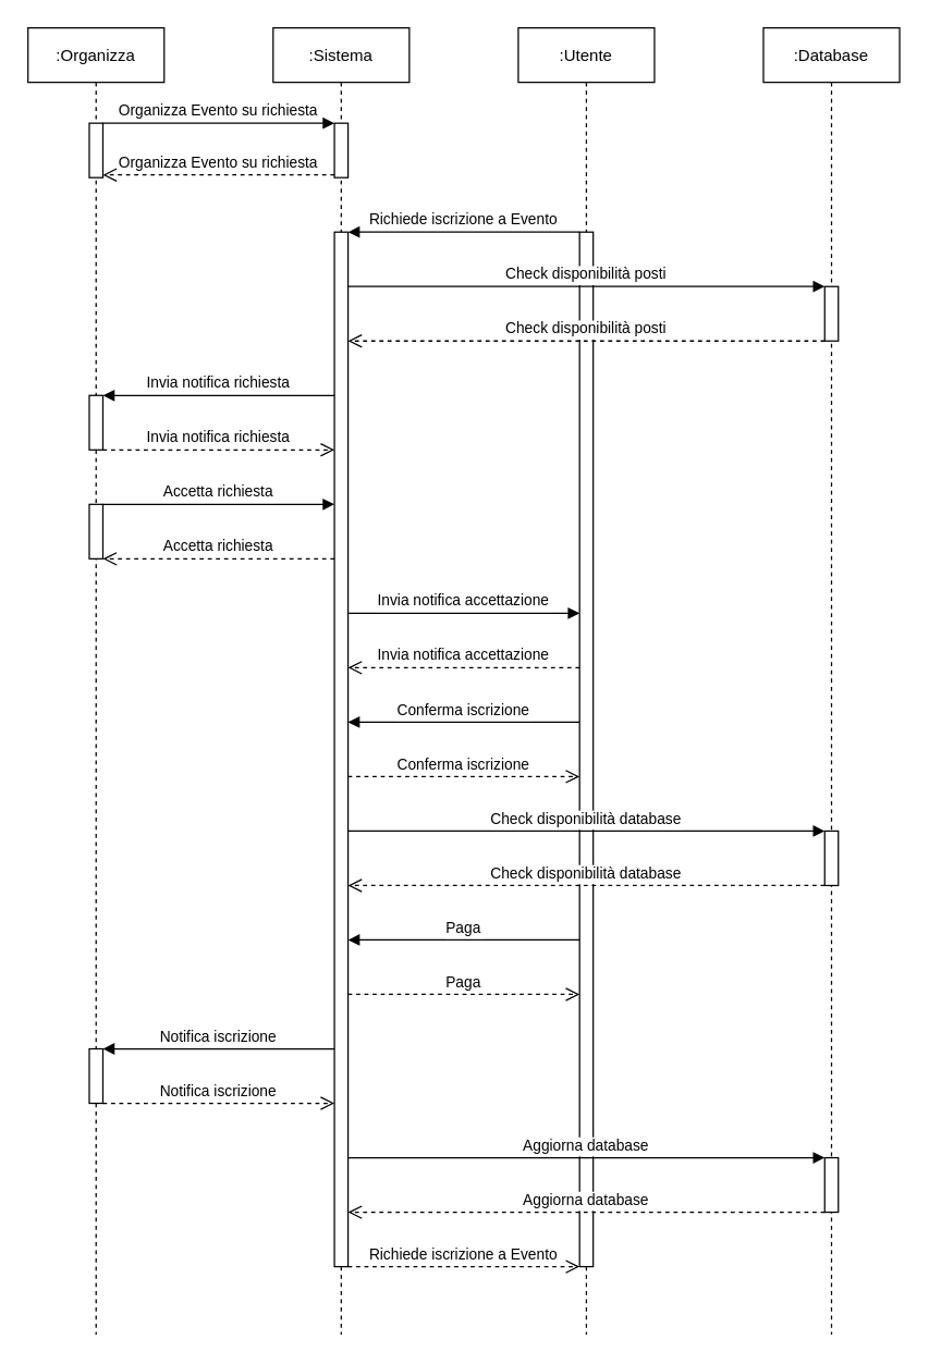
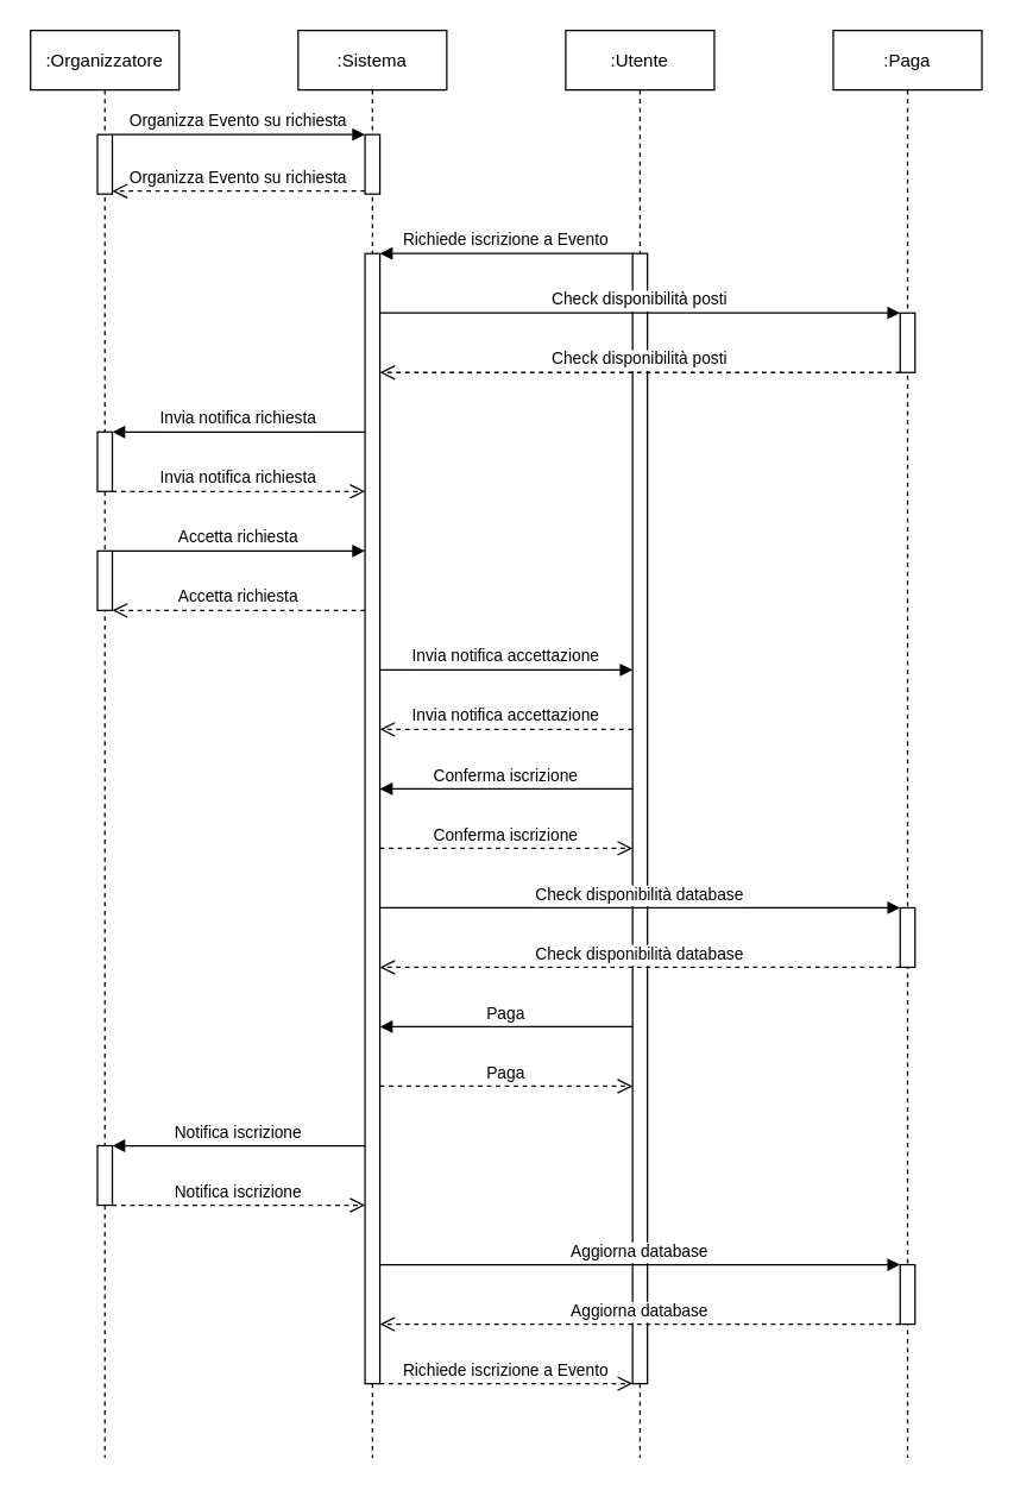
  <mxCell id="0" />
  <mxCell id="1" parent="0" />
- <mxCell id="2" value=":Organizza" style="shape=umlLifeline;perimeter=lifelinePerimeter;container=1;collapsible=0;recursiveResize=0;rounded=0;shadow=0;strokeWidth=1;" parent="1" vertex="1"><mxGeometry x="20" y="20" width="100" height="960" as="geometry" /></mxCell>
+ <mxCell id="2" value=":Organizzatore" style="shape=umlLifeline;perimeter=lifelinePerimeter;container=1;collapsible=0;recursiveResize=0;rounded=0;shadow=0;strokeWidth=1;" parent="1" vertex="1"><mxGeometry x="20" y="20" width="100" height="960" as="geometry" /></mxCell>
  <mxCell id="3" value="" style="points=[];perimeter=orthogonalPerimeter;rounded=0;shadow=0;strokeWidth=1;" parent="2" vertex="1"><mxGeometry x="45" y="70" width="10" height="40" as="geometry" /></mxCell>
  <mxCell id="4" value="" style="points=[];perimeter=orthogonalPerimeter;rounded=0;shadow=0;strokeWidth=1;" parent="2" vertex="1"><mxGeometry x="45" y="750" width="10" height="40" as="geometry" /></mxCell>
  <mxCell id="5" value="" style="points=[];perimeter=orthogonalPerimeter;rounded=0;shadow=0;strokeWidth=1;" vertex="1" parent="2"><mxGeometry x="45" y="270" width="10" height="40" as="geometry" /></mxCell>
  <mxCell id="6" value="" style="points=[];perimeter=orthogonalPerimeter;rounded=0;shadow=0;strokeWidth=1;" vertex="1" parent="2"><mxGeometry x="45" y="350" width="10" height="40" as="geometry" /></mxCell>
  <mxCell id="7" value="Notifica iscrizione" style="verticalAlign=bottom;endArrow=open;dashed=1;endSize=8;shadow=0;strokeWidth=1;" parent="2" edge="1"><mxGeometry relative="1" as="geometry"><mxPoint x="225" y="790" as="targetPoint" /><mxPoint x="55" y="790" as="sourcePoint" /></mxGeometry></mxCell>
  <mxCell id="8" value=":Sistema" style="shape=umlLifeline;perimeter=lifelinePerimeter;container=1;collapsible=0;recursiveResize=0;rounded=0;shadow=0;strokeWidth=1;" parent="1" vertex="1"><mxGeometry x="200" y="20" width="100" height="960" as="geometry" /></mxCell>
  <mxCell id="9" value="" style="points=[];perimeter=orthogonalPerimeter;rounded=0;shadow=0;strokeWidth=1;" parent="8" vertex="1"><mxGeometry x="45" y="70" width="10" height="40" as="geometry" /></mxCell>
  <mxCell id="10" value="" style="points=[];perimeter=orthogonalPerimeter;rounded=0;shadow=0;strokeWidth=1;" parent="8" vertex="1"><mxGeometry x="45" y="150" width="10" height="760" as="geometry" /></mxCell>
  <mxCell id="11" value="Organizza Evento su richiesta" style="verticalAlign=bottom;endArrow=open;dashed=1;endSize=8;exitX=0;exitY=0.95;shadow=0;strokeWidth=1;" parent="1" source="9" target="3" edge="1"><mxGeometry relative="1" as="geometry"><mxPoint x="175" y="176" as="targetPoint" /></mxGeometry></mxCell>
  <mxCell id="12" value="Organizza Evento su richiesta" style="verticalAlign=bottom;endArrow=block;entryX=0;entryY=0;shadow=0;strokeWidth=1;" parent="1" source="3" target="9" edge="1"><mxGeometry relative="1" as="geometry"><mxPoint x="175" y="100" as="sourcePoint" /></mxGeometry></mxCell>
  <mxCell id="13" value=":Utente" style="shape=umlLifeline;perimeter=lifelinePerimeter;container=1;collapsible=0;recursiveResize=0;rounded=0;shadow=0;strokeWidth=1;" parent="1" vertex="1"><mxGeometry x="380" y="20" width="100" height="960" as="geometry" /></mxCell>
  <mxCell id="14" value="" style="points=[];perimeter=orthogonalPerimeter;rounded=0;shadow=0;strokeWidth=1;" parent="13" vertex="1"><mxGeometry x="45" y="150" width="10" height="760" as="geometry" /></mxCell>
- <mxCell id="15" value=":Database" style="shape=umlLifeline;perimeter=lifelinePerimeter;container=1;collapsible=0;recursiveResize=0;rounded=0;shadow=0;strokeWidth=1;" parent="1" vertex="1"><mxGeometry x="560" y="20" width="100" height="960" as="geometry" /></mxCell>
+ <mxCell id="15" value=":Paga" style="shape=umlLifeline;perimeter=lifelinePerimeter;container=1;collapsible=0;recursiveResize=0;rounded=0;shadow=0;strokeWidth=1;" parent="1" vertex="1"><mxGeometry x="560" y="20" width="100" height="960" as="geometry" /></mxCell>
  <mxCell id="16" value="" style="points=[];perimeter=orthogonalPerimeter;rounded=0;shadow=0;strokeWidth=1;" parent="15" vertex="1"><mxGeometry x="45" y="590" width="10" height="40" as="geometry" /></mxCell>
  <mxCell id="17" value="" style="points=[];perimeter=orthogonalPerimeter;rounded=0;shadow=0;strokeWidth=1;" parent="15" vertex="1"><mxGeometry x="45" y="830" width="10" height="40" as="geometry" /></mxCell>
  <mxCell id="18" value="" style="points=[];perimeter=orthogonalPerimeter;rounded=0;shadow=0;strokeWidth=1;" vertex="1" parent="15"><mxGeometry x="45" y="190" width="10" height="40" as="geometry" /></mxCell>
  <mxCell id="19" value="Richiede iscrizione a Evento" style="verticalAlign=bottom;endArrow=block;shadow=0;strokeWidth=1;" parent="1" edge="1"><mxGeometry relative="1" as="geometry"><mxPoint x="425" y="170" as="sourcePoint" /><mxPoint x="255" y="170" as="targetPoint" /></mxGeometry></mxCell>
  <mxCell id="20" value="Check disponibilità database" style="verticalAlign=bottom;endArrow=block;shadow=0;strokeWidth=1;" parent="1" target="16" edge="1"><mxGeometry relative="1" as="geometry"><mxPoint x="255" y="610" as="sourcePoint" /><mxPoint x="425" y="610" as="targetPoint" /></mxGeometry></mxCell>
  <mxCell id="21" value="Check disponibilità database" style="verticalAlign=bottom;endArrow=open;dashed=1;endSize=8;shadow=0;strokeWidth=1;" parent="1" edge="1"><mxGeometry relative="1" as="geometry"><mxPoint x="255" y="650" as="targetPoint" /><mxPoint x="605" y="650" as="sourcePoint" /></mxGeometry></mxCell>
  <mxCell id="22" value="Paga" style="verticalAlign=bottom;endArrow=block;shadow=0;strokeWidth=1;" parent="1" edge="1"><mxGeometry relative="1" as="geometry"><mxPoint x="425" y="690" as="sourcePoint" /><mxPoint x="255" y="690" as="targetPoint" /></mxGeometry></mxCell>
  <mxCell id="23" value="Paga" style="verticalAlign=bottom;endArrow=open;dashed=1;endSize=8;shadow=0;strokeWidth=1;" parent="1" edge="1"><mxGeometry relative="1" as="geometry"><mxPoint x="425" y="730" as="targetPoint" /><mxPoint x="255" y="730" as="sourcePoint" /></mxGeometry></mxCell>
  <mxCell id="24" value="Notifica iscrizione" style="verticalAlign=bottom;endArrow=block;shadow=0;strokeWidth=1;" parent="1" edge="1"><mxGeometry relative="1" as="geometry"><mxPoint x="245" y="770" as="sourcePoint" /><mxPoint x="75" y="770" as="targetPoint" /></mxGeometry></mxCell>
  <mxCell id="25" value="Aggiorna database" style="verticalAlign=bottom;endArrow=block;shadow=0;strokeWidth=1;" parent="1" target="17" edge="1"><mxGeometry relative="1" as="geometry"><mxPoint x="255" y="850" as="sourcePoint" /><mxPoint x="605" y="850" as="targetPoint" /><Array as="points"><mxPoint x="350" y="850" /></Array></mxGeometry></mxCell>
  <mxCell id="26" value="Aggiorna database" style="verticalAlign=bottom;endArrow=open;dashed=1;endSize=8;shadow=0;strokeWidth=1;" parent="1" edge="1"><mxGeometry relative="1" as="geometry"><mxPoint x="255" y="890" as="targetPoint" /><mxPoint x="605" y="890" as="sourcePoint" /></mxGeometry></mxCell>
  <mxCell id="27" value="Richiede iscrizione a Evento" style="verticalAlign=bottom;endArrow=open;dashed=1;endSize=8;shadow=0;strokeWidth=1;" parent="1" edge="1"><mxGeometry relative="1" as="geometry"><mxPoint x="425" y="930" as="targetPoint" /><mxPoint x="255" y="930" as="sourcePoint" /></mxGeometry></mxCell>
  <mxCell id="28" value="Invia notifica richiesta" style="verticalAlign=bottom;endArrow=block;shadow=0;strokeWidth=1;" edge="1" parent="1"><mxGeometry relative="1" as="geometry"><mxPoint x="245" y="290" as="sourcePoint" /><mxPoint x="75" y="290" as="targetPoint" /></mxGeometry></mxCell>
  <mxCell id="29" value="Invia notifica richiesta" style="verticalAlign=bottom;endArrow=open;dashed=1;endSize=8;shadow=0;strokeWidth=1;" edge="1" parent="1"><mxGeometry relative="1" as="geometry"><mxPoint x="245" y="330" as="targetPoint" /><mxPoint x="75" y="330" as="sourcePoint" /></mxGeometry></mxCell>
  <mxCell id="30" value="Accetta richiesta" style="verticalAlign=bottom;endArrow=block;shadow=0;strokeWidth=1;" edge="1" parent="1"><mxGeometry relative="1" as="geometry"><mxPoint x="75" y="370" as="sourcePoint" /><mxPoint x="245" y="370" as="targetPoint" /></mxGeometry></mxCell>
  <mxCell id="31" value="Accetta richiesta" style="verticalAlign=bottom;endArrow=open;dashed=1;endSize=8;shadow=0;strokeWidth=1;" edge="1" parent="1" target="6"><mxGeometry relative="1" as="geometry"><mxPoint x="260" y="470" as="targetPoint" /><mxPoint x="245" y="410" as="sourcePoint" /></mxGeometry></mxCell>
  <mxCell id="32" value="Conferma iscrizione" style="verticalAlign=bottom;endArrow=block;shadow=0;strokeWidth=1;" edge="1" parent="1"><mxGeometry relative="1" as="geometry"><mxPoint x="425" y="530" as="sourcePoint" /><mxPoint x="255" y="530" as="targetPoint" /></mxGeometry></mxCell>
  <mxCell id="33" value="Conferma iscrizione" style="verticalAlign=bottom;endArrow=open;dashed=1;endSize=8;shadow=0;strokeWidth=1;" edge="1" parent="1"><mxGeometry relative="1" as="geometry"><mxPoint x="425" y="570" as="targetPoint" /><mxPoint x="255" y="570" as="sourcePoint" /></mxGeometry></mxCell>
  <mxCell id="34" value="Check disponibilità posti" style="verticalAlign=bottom;endArrow=block;shadow=0;strokeWidth=1;" edge="1" parent="1"><mxGeometry relative="1" as="geometry"><mxPoint x="255" y="210" as="sourcePoint" /><mxPoint x="605" y="210" as="targetPoint" /></mxGeometry></mxCell>
  <mxCell id="35" value="Check disponibilità posti" style="verticalAlign=bottom;endArrow=open;dashed=1;endSize=8;shadow=0;strokeWidth=1;" edge="1" parent="1" source="18" target="10"><mxGeometry relative="1" as="geometry"><mxPoint x="470" y="270" as="targetPoint" /><mxPoint x="300" y="270" as="sourcePoint" /><Array as="points"><mxPoint x="520" y="250" /></Array></mxGeometry></mxCell>
  <mxCell id="36" value="Invia notifica accettazione" style="verticalAlign=bottom;endArrow=block;shadow=0;strokeWidth=1;" edge="1" parent="1"><mxGeometry relative="1" as="geometry"><mxPoint x="255" y="450" as="sourcePoint" /><mxPoint x="425" y="450" as="targetPoint" /></mxGeometry></mxCell>
  <mxCell id="37" value="Invia notifica accettazione" style="verticalAlign=bottom;endArrow=open;dashed=1;endSize=8;shadow=0;strokeWidth=1;" edge="1" parent="1"><mxGeometry relative="1" as="geometry"><mxPoint x="255" y="490" as="targetPoint" /><mxPoint x="425" y="490" as="sourcePoint" /></mxGeometry></mxCell>
